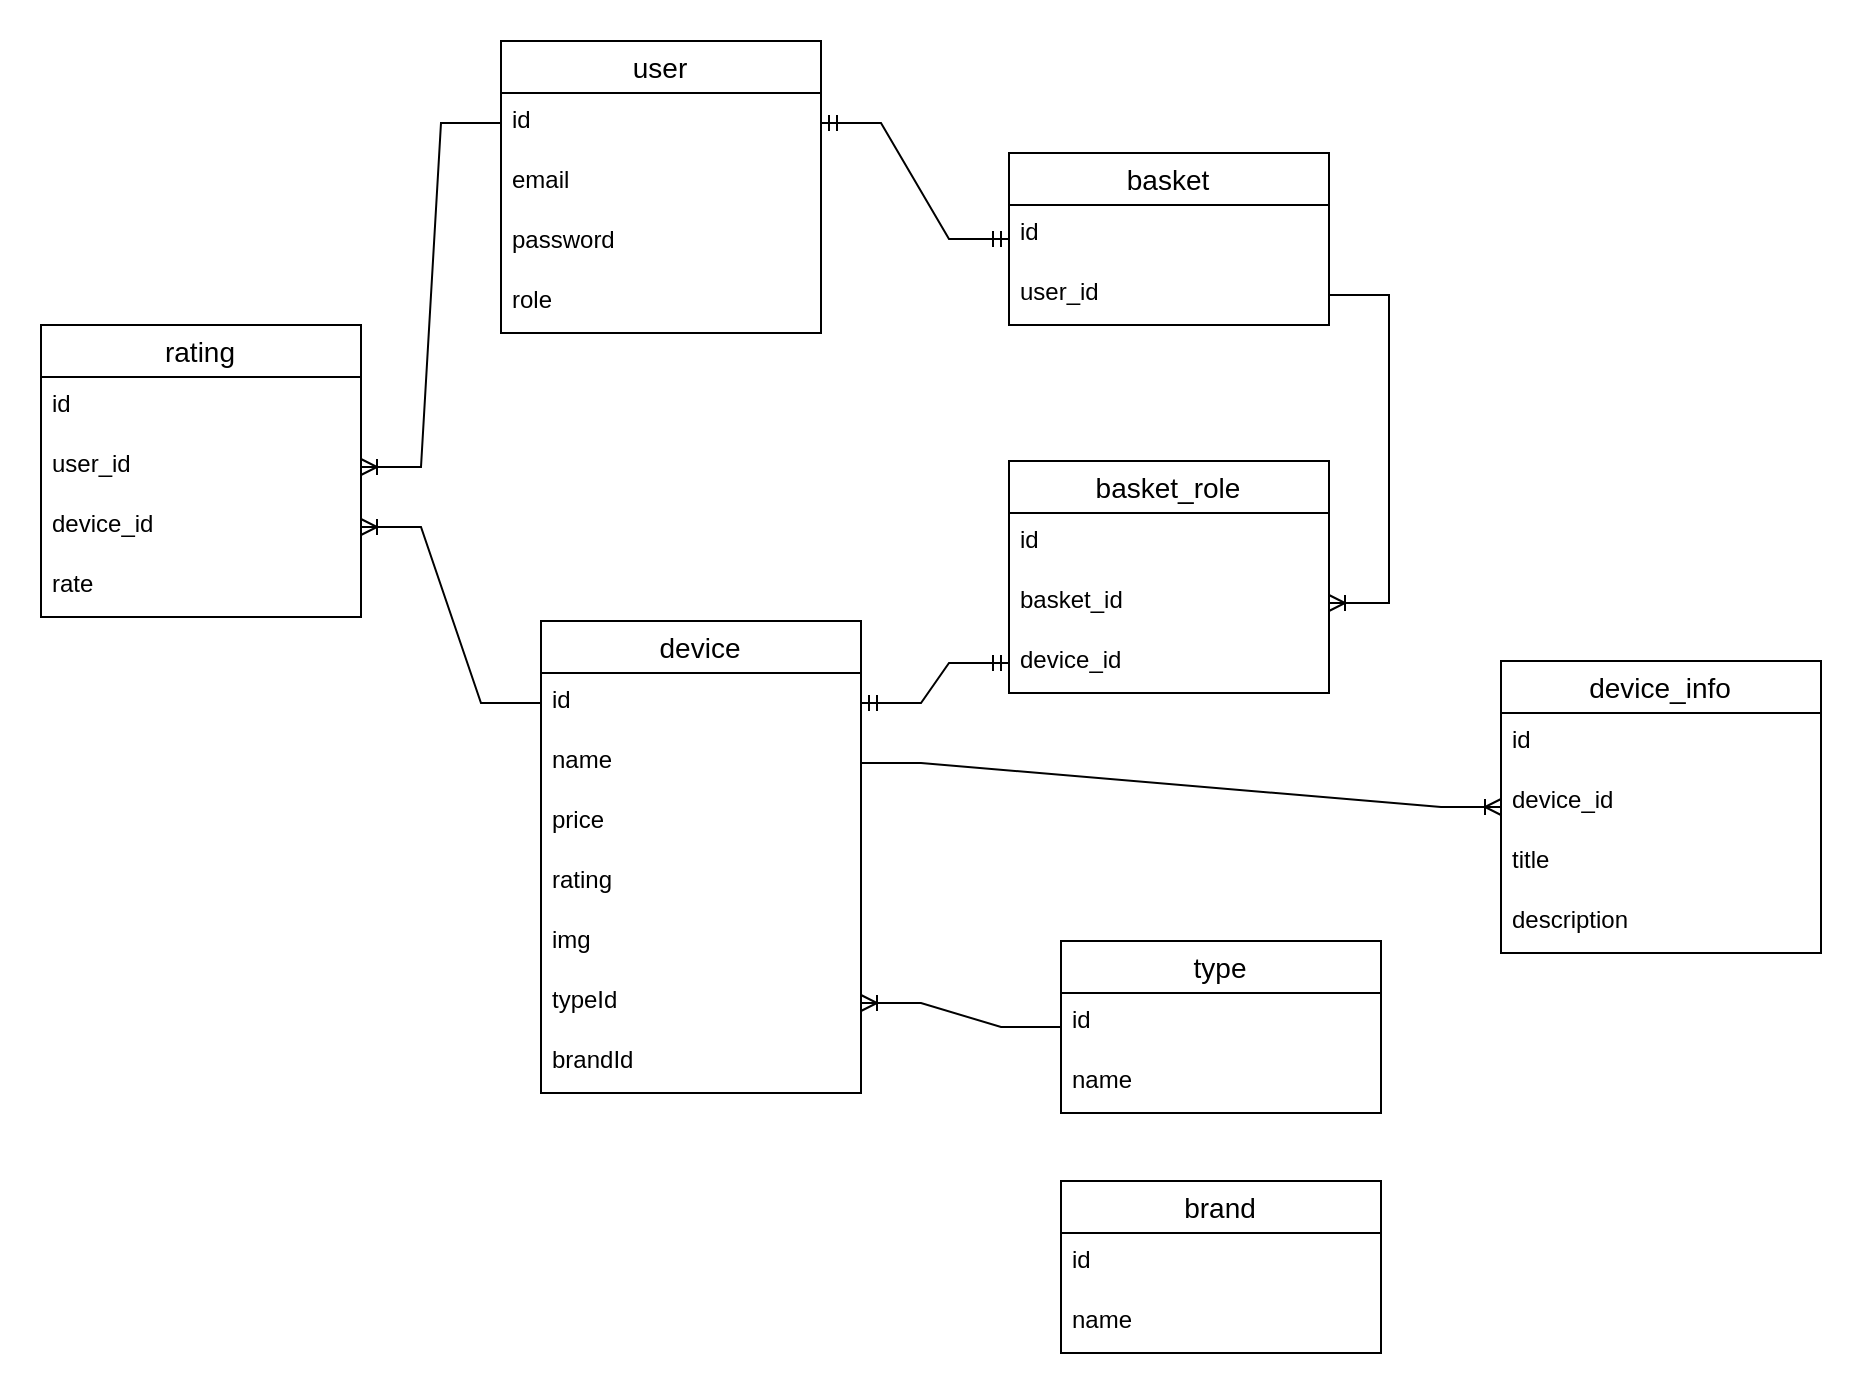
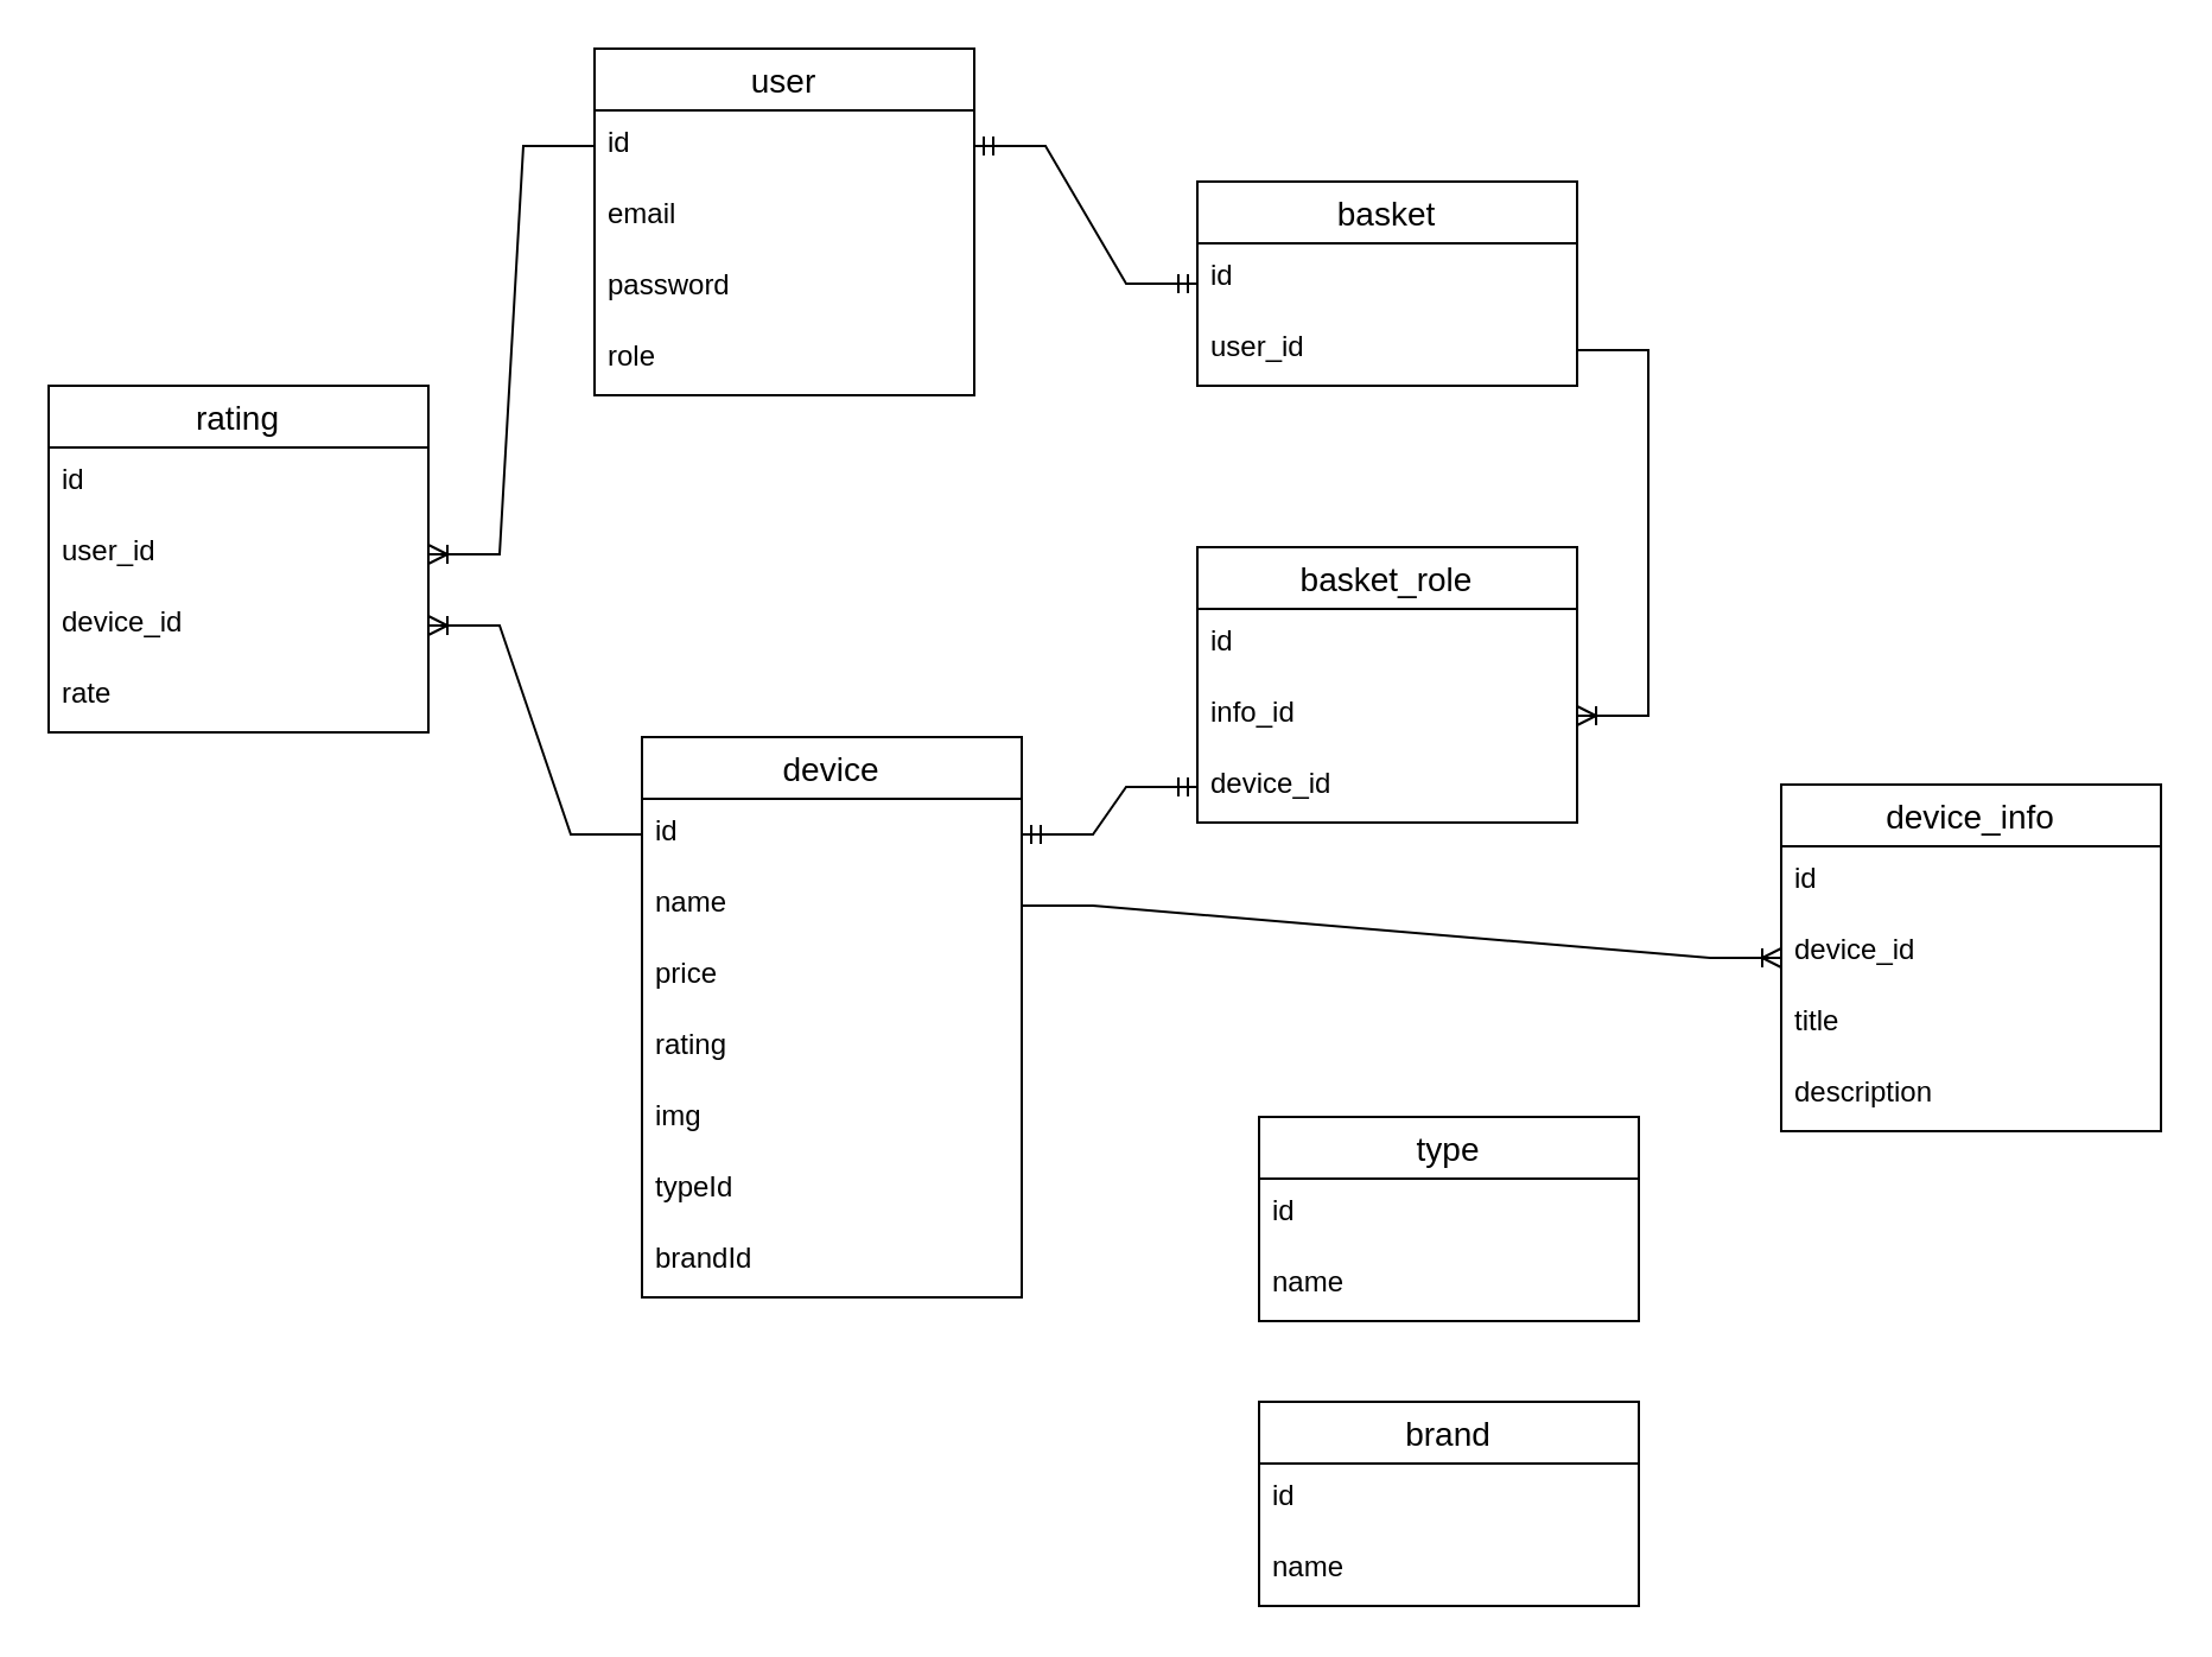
  <mxCell id="0" />
  <mxCell id="1" parent="0" />
  <mxCell id="2" value="user" style="swimlane;fontStyle=0;childLayout=stackLayout;horizontal=1;startSize=26;horizontalStack=0;resizeParent=1;resizeParentMax=0;resizeLast=0;collapsible=1;marginBottom=0;align=center;fontSize=14;" vertex="1" parent="1"><mxGeometry x="250" y="20" width="160" height="146" as="geometry" /></mxCell>
  <mxCell id="3" value="id " style="text;strokeColor=none;fillColor=none;spacingLeft=4;spacingRight=4;overflow=hidden;rotatable=0;points=[[0,0.5],[1,0.5]];portConstraint=eastwest;fontSize=12;" vertex="1" parent="2"><mxGeometry y="26" width="160" height="30" as="geometry" /></mxCell>
  <mxCell id="4" value="email" style="text;strokeColor=none;fillColor=none;spacingLeft=4;spacingRight=4;overflow=hidden;rotatable=0;points=[[0,0.5],[1,0.5]];portConstraint=eastwest;fontSize=12;" vertex="1" parent="2"><mxGeometry y="56" width="160" height="30" as="geometry" /></mxCell>
  <mxCell id="5" value="password" style="text;strokeColor=none;fillColor=none;spacingLeft=4;spacingRight=4;overflow=hidden;rotatable=0;points=[[0,0.5],[1,0.5]];portConstraint=eastwest;fontSize=12;" vertex="1" parent="2"><mxGeometry y="86" width="160" height="30" as="geometry" /></mxCell>
  <mxCell id="6" value="role" style="text;strokeColor=none;fillColor=none;spacingLeft=4;spacingRight=4;overflow=hidden;rotatable=0;points=[[0,0.5],[1,0.5]];portConstraint=eastwest;fontSize=12;" vertex="1" parent="2"><mxGeometry y="116" width="160" height="30" as="geometry" /></mxCell>
  <mxCell id="7" value="basket" style="swimlane;fontStyle=0;childLayout=stackLayout;horizontal=1;startSize=26;horizontalStack=0;resizeParent=1;resizeParentMax=0;resizeLast=0;collapsible=1;marginBottom=0;align=center;fontSize=14;" vertex="1" parent="1"><mxGeometry x="504" y="76" width="160" height="86" as="geometry" /></mxCell>
  <mxCell id="8" value="id" style="text;strokeColor=none;fillColor=none;spacingLeft=4;spacingRight=4;overflow=hidden;rotatable=0;points=[[0,0.5],[1,0.5]];portConstraint=eastwest;fontSize=12;" vertex="1" parent="7"><mxGeometry y="26" width="160" height="30" as="geometry" /></mxCell>
  <mxCell id="9" value="user_id" style="text;strokeColor=none;fillColor=none;spacingLeft=4;spacingRight=4;overflow=hidden;rotatable=0;points=[[0,0.5],[1,0.5]];portConstraint=eastwest;fontSize=12;" vertex="1" parent="7"><mxGeometry y="56" width="160" height="30" as="geometry" /></mxCell>
  <mxCell id="10" value="" style="edgeStyle=entityRelationEdgeStyle;fontSize=12;html=1;endArrow=ERmandOne;startArrow=ERmandOne;rounded=0;" edge="1" parent="1" source="7" target="3"><mxGeometry width="100" height="100" relative="1" as="geometry"><mxPoint x="140" y="600" as="sourcePoint" /><mxPoint x="240" y="500" as="targetPoint" /></mxGeometry></mxCell>
  <mxCell id="11" value="device" style="swimlane;fontStyle=0;childLayout=stackLayout;horizontal=1;startSize=26;horizontalStack=0;resizeParent=1;resizeParentMax=0;resizeLast=0;collapsible=1;marginBottom=0;align=center;fontSize=14;" vertex="1" parent="1"><mxGeometry x="270" y="310" width="160" height="236" as="geometry" /></mxCell>
  <mxCell id="12" value="id" style="text;strokeColor=none;fillColor=none;spacingLeft=4;spacingRight=4;overflow=hidden;rotatable=0;points=[[0,0.5],[1,0.5]];portConstraint=eastwest;fontSize=12;" vertex="1" parent="11"><mxGeometry y="26" width="160" height="30" as="geometry" /></mxCell>
  <mxCell id="13" value="name" style="text;strokeColor=none;fillColor=none;spacingLeft=4;spacingRight=4;overflow=hidden;rotatable=0;points=[[0,0.5],[1,0.5]];portConstraint=eastwest;fontSize=12;" vertex="1" parent="11"><mxGeometry y="56" width="160" height="30" as="geometry" /></mxCell>
  <mxCell id="14" value="price" style="text;strokeColor=none;fillColor=none;spacingLeft=4;spacingRight=4;overflow=hidden;rotatable=0;points=[[0,0.5],[1,0.5]];portConstraint=eastwest;fontSize=12;" vertex="1" parent="11"><mxGeometry y="86" width="160" height="30" as="geometry" /></mxCell>
  <mxCell id="15" value="rating" style="text;strokeColor=none;fillColor=none;spacingLeft=4;spacingRight=4;overflow=hidden;rotatable=0;points=[[0,0.5],[1,0.5]];portConstraint=eastwest;fontSize=12;" vertex="1" parent="11"><mxGeometry y="116" width="160" height="30" as="geometry" /></mxCell>
  <mxCell id="16" value="img" style="text;strokeColor=none;fillColor=none;spacingLeft=4;spacingRight=4;overflow=hidden;rotatable=0;points=[[0,0.5],[1,0.5]];portConstraint=eastwest;fontSize=12;" vertex="1" parent="11"><mxGeometry y="146" width="160" height="30" as="geometry" /></mxCell>
  <mxCell id="17" value="typeId" style="text;strokeColor=none;fillColor=none;spacingLeft=4;spacingRight=4;overflow=hidden;rotatable=0;points=[[0,0.5],[1,0.5]];portConstraint=eastwest;fontSize=12;" vertex="1" parent="11"><mxGeometry y="176" width="160" height="30" as="geometry" /></mxCell>
  <mxCell id="18" value="brandId" style="text;strokeColor=none;fillColor=none;spacingLeft=4;spacingRight=4;overflow=hidden;rotatable=0;points=[[0,0.5],[1,0.5]];portConstraint=eastwest;fontSize=12;" vertex="1" parent="11"><mxGeometry y="206" width="160" height="30" as="geometry" /></mxCell>
  <mxCell id="19" value="type" style="swimlane;fontStyle=0;childLayout=stackLayout;horizontal=1;startSize=26;horizontalStack=0;resizeParent=1;resizeParentMax=0;resizeLast=0;collapsible=1;marginBottom=0;align=center;fontSize=14;" vertex="1" parent="1"><mxGeometry x="530" y="470" width="160" height="86" as="geometry" /></mxCell>
  <mxCell id="20" value="id" style="text;strokeColor=none;fillColor=none;spacingLeft=4;spacingRight=4;overflow=hidden;rotatable=0;points=[[0,0.5],[1,0.5]];portConstraint=eastwest;fontSize=12;" vertex="1" parent="19"><mxGeometry y="26" width="160" height="30" as="geometry" /></mxCell>
  <mxCell id="21" value="name" style="text;strokeColor=none;fillColor=none;spacingLeft=4;spacingRight=4;overflow=hidden;rotatable=0;points=[[0,0.5],[1,0.5]];portConstraint=eastwest;fontSize=12;" vertex="1" parent="19"><mxGeometry y="56" width="160" height="30" as="geometry" /></mxCell>
  <mxCell id="22" value="brand" style="swimlane;fontStyle=0;childLayout=stackLayout;horizontal=1;startSize=26;horizontalStack=0;resizeParent=1;resizeParentMax=0;resizeLast=0;collapsible=1;marginBottom=0;align=center;fontSize=14;" vertex="1" parent="1"><mxGeometry x="530" y="590" width="160" height="86" as="geometry" /></mxCell>
  <mxCell id="23" value="id" style="text;strokeColor=none;fillColor=none;spacingLeft=4;spacingRight=4;overflow=hidden;rotatable=0;points=[[0,0.5],[1,0.5]];portConstraint=eastwest;fontSize=12;" vertex="1" parent="22"><mxGeometry y="26" width="160" height="30" as="geometry" /></mxCell>
  <mxCell id="24" value="name" style="text;strokeColor=none;fillColor=none;spacingLeft=4;spacingRight=4;overflow=hidden;rotatable=0;points=[[0,0.5],[1,0.5]];portConstraint=eastwest;fontSize=12;" vertex="1" parent="22"><mxGeometry y="56" width="160" height="30" as="geometry" /></mxCell>
- <mxCell id="25" value="" style="edgeStyle=entityRelationEdgeStyle;fontSize=12;html=1;endArrow=ERoneToMany;rounded=0;" edge="1" parent="1" source="19" target="17"><mxGeometry width="100" height="100" relative="1" as="geometry"><mxPoint x="330" y="550" as="sourcePoint" /><mxPoint x="430" y="450" as="targetPoint" /></mxGeometry></mxCell>
  <mxCell id="26" value="device_info" style="swimlane;fontStyle=0;childLayout=stackLayout;horizontal=1;startSize=26;horizontalStack=0;resizeParent=1;resizeParentMax=0;resizeLast=0;collapsible=1;marginBottom=0;align=center;fontSize=14;" vertex="1" parent="1"><mxGeometry x="750" y="330" width="160" height="146" as="geometry" /></mxCell>
  <mxCell id="27" value="id" style="text;strokeColor=none;fillColor=none;spacingLeft=4;spacingRight=4;overflow=hidden;rotatable=0;points=[[0,0.5],[1,0.5]];portConstraint=eastwest;fontSize=12;" vertex="1" parent="26"><mxGeometry y="26" width="160" height="30" as="geometry" /></mxCell>
  <mxCell id="28" value="device_id" style="text;strokeColor=none;fillColor=none;spacingLeft=4;spacingRight=4;overflow=hidden;rotatable=0;points=[[0,0.5],[1,0.5]];portConstraint=eastwest;fontSize=12;" vertex="1" parent="26"><mxGeometry y="56" width="160" height="30" as="geometry" /></mxCell>
  <mxCell id="29" value="title" style="text;strokeColor=none;fillColor=none;spacingLeft=4;spacingRight=4;overflow=hidden;rotatable=0;points=[[0,0.5],[1,0.5]];portConstraint=eastwest;fontSize=12;" vertex="1" parent="26"><mxGeometry y="86" width="160" height="30" as="geometry" /></mxCell>
  <mxCell id="30" value="description" style="text;strokeColor=none;fillColor=none;spacingLeft=4;spacingRight=4;overflow=hidden;rotatable=0;points=[[0,0.5],[1,0.5]];portConstraint=eastwest;fontSize=12;" vertex="1" parent="26"><mxGeometry y="116" width="160" height="30" as="geometry" /></mxCell>
  <mxCell id="31" value="" style="edgeStyle=entityRelationEdgeStyle;fontSize=12;html=1;endArrow=ERoneToMany;rounded=0;" edge="1" parent="1" source="13" target="26"><mxGeometry width="100" height="100" relative="1" as="geometry"><mxPoint x="410" y="650" as="sourcePoint" /><mxPoint x="510" y="550" as="targetPoint" /></mxGeometry></mxCell>
  <mxCell id="32" value="basket_role" style="swimlane;fontStyle=0;childLayout=stackLayout;horizontal=1;startSize=26;horizontalStack=0;resizeParent=1;resizeParentMax=0;resizeLast=0;collapsible=1;marginBottom=0;align=center;fontSize=14;" vertex="1" parent="1"><mxGeometry x="504" y="230" width="160" height="116" as="geometry" /></mxCell>
  <mxCell id="33" value="id" style="text;strokeColor=none;fillColor=none;spacingLeft=4;spacingRight=4;overflow=hidden;rotatable=0;points=[[0,0.5],[1,0.5]];portConstraint=eastwest;fontSize=12;" vertex="1" parent="32"><mxGeometry y="26" width="160" height="30" as="geometry" /></mxCell>
- <mxCell id="34" value="basket_id" style="text;strokeColor=none;fillColor=none;spacingLeft=4;spacingRight=4;overflow=hidden;rotatable=0;points=[[0,0.5],[1,0.5]];portConstraint=eastwest;fontSize=12;" vertex="1" parent="32"><mxGeometry y="56" width="160" height="30" as="geometry" /></mxCell>
+ <mxCell id="34" value="info_id" style="text;strokeColor=none;fillColor=none;spacingLeft=4;spacingRight=4;overflow=hidden;rotatable=0;points=[[0,0.5],[1,0.5]];portConstraint=eastwest;fontSize=12;" vertex="1" parent="32"><mxGeometry y="56" width="160" height="30" as="geometry" /></mxCell>
  <mxCell id="35" value="device_id" style="text;strokeColor=none;fillColor=none;spacingLeft=4;spacingRight=4;overflow=hidden;rotatable=0;points=[[0,0.5],[1,0.5]];portConstraint=eastwest;fontSize=12;" vertex="1" parent="32"><mxGeometry y="86" width="160" height="30" as="geometry" /></mxCell>
  <mxCell id="36" value="" style="edgeStyle=entityRelationEdgeStyle;fontSize=12;html=1;endArrow=ERoneToMany;rounded=0;" edge="1" parent="1" source="9" target="34"><mxGeometry width="100" height="100" relative="1" as="geometry"><mxPoint x="410" y="350" as="sourcePoint" /><mxPoint x="510" y="250" as="targetPoint" /></mxGeometry></mxCell>
  <mxCell id="37" value="" style="edgeStyle=entityRelationEdgeStyle;fontSize=12;html=1;endArrow=ERmandOne;startArrow=ERmandOne;rounded=0;" edge="1" parent="1" source="12" target="35"><mxGeometry width="100" height="100" relative="1" as="geometry"><mxPoint x="190" y="510" as="sourcePoint" /><mxPoint x="210" y="330" as="targetPoint" /></mxGeometry></mxCell>
  <mxCell id="38" value="rating" style="swimlane;fontStyle=0;childLayout=stackLayout;horizontal=1;startSize=26;horizontalStack=0;resizeParent=1;resizeParentMax=0;resizeLast=0;collapsible=1;marginBottom=0;align=center;fontSize=14;" vertex="1" parent="1"><mxGeometry x="20" y="162" width="160" height="146" as="geometry" /></mxCell>
  <mxCell id="39" value="id" style="text;strokeColor=none;fillColor=none;spacingLeft=4;spacingRight=4;overflow=hidden;rotatable=0;points=[[0,0.5],[1,0.5]];portConstraint=eastwest;fontSize=12;" vertex="1" parent="38"><mxGeometry y="26" width="160" height="30" as="geometry" /></mxCell>
  <mxCell id="40" value="user_id" style="text;strokeColor=none;fillColor=none;spacingLeft=4;spacingRight=4;overflow=hidden;rotatable=0;points=[[0,0.5],[1,0.5]];portConstraint=eastwest;fontSize=12;" vertex="1" parent="38"><mxGeometry y="56" width="160" height="30" as="geometry" /></mxCell>
  <mxCell id="41" value="device_id" style="text;strokeColor=none;fillColor=none;spacingLeft=4;spacingRight=4;overflow=hidden;rotatable=0;points=[[0,0.5],[1,0.5]];portConstraint=eastwest;fontSize=12;" vertex="1" parent="38"><mxGeometry y="86" width="160" height="30" as="geometry" /></mxCell>
  <mxCell id="42" value="rate" style="text;strokeColor=none;fillColor=none;spacingLeft=4;spacingRight=4;overflow=hidden;rotatable=0;points=[[0,0.5],[1,0.5]];portConstraint=eastwest;fontSize=12;" vertex="1" parent="38"><mxGeometry y="116" width="160" height="30" as="geometry" /></mxCell>
  <mxCell id="43" value="" style="edgeStyle=entityRelationEdgeStyle;fontSize=12;html=1;endArrow=ERoneToMany;rounded=0;" edge="1" parent="1" source="3" target="40"><mxGeometry width="100" height="100" relative="1" as="geometry"><mxPoint x="480" y="100" as="sourcePoint" /><mxPoint x="580" y="0" as="targetPoint" /></mxGeometry></mxCell>
  <mxCell id="44" value="" style="edgeStyle=entityRelationEdgeStyle;fontSize=12;html=1;endArrow=ERoneToMany;rounded=0;" edge="1" parent="1" source="12" target="41"><mxGeometry width="100" height="100" relative="1" as="geometry"><mxPoint x="150" y="300" as="sourcePoint" /><mxPoint x="250" y="200" as="targetPoint" /></mxGeometry></mxCell>
